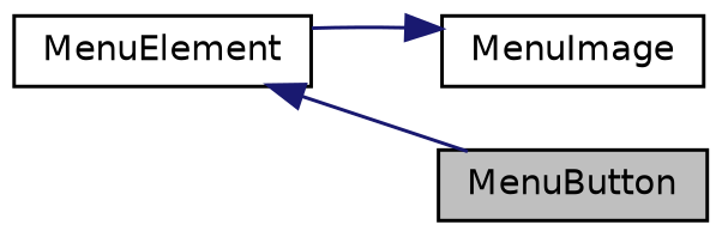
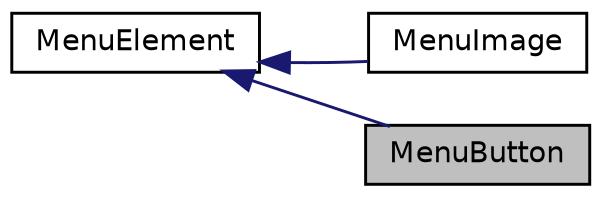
  digraph {
    rankdir=LR
    node [color=black fillcolor=white fontname=Helvetica fontsize=10 shape=record style=filled]
    edge [color=midnightblue dir=back fontname=Helvetica fontsize=10 labelfontname=Helvetica labelfontsize=10 style=solid]
    n1 [fillcolor=grey75 fontcolor=black height=0.2 label=MenuButton width=0.4]
    n2 [height=0.2 label=MenuImage width=0.4]
    n3 [height=0.2 label=MenuElement width=0.4]
    n3 -> n1
-   n2 -> n3
+   n3 -> n2
  }
